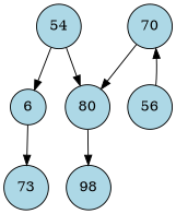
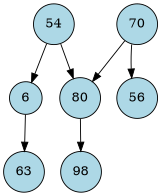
  digraph {
    node [color=black fillcolor="#Add8e6" shape=circle style=filled]
    edge [color=black]
    54
    6
    80
-   63 [label=73]
+   63
    70
    56
    n7 [label=98]
    54 -> 6
    54 -> 80
    6 -> 63
    80 -> n7
    70 -> 80
-   56 -> 70
+   70 -> 56
  }
